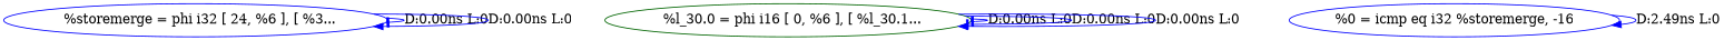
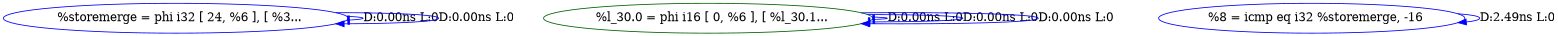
  digraph {
    node [color=blue]
    edge [color=blue arrowhead=tee]
    n1 [label="  %storemerge = phi i32 [ 24, %6 ], [ %3..."]
    n2 [label="  %l_30.0 = phi i16 [ 0, %6 ], [ %l_30.1..." color=darkgreen]
-   n3 [label="%0 = icmp eq i32 %storemerge, -16"]
+   n3 [label="  %8 = icmp eq i32 %storemerge, -16"]
    n1 -> n1 [label="D:0.00ns L:0"]
    n1 -> n1 [label="D:0.00ns L:0" arrowhead=normal]
    n2 -> n2 [label="D:0.00ns L:0"]
    n2 -> n2 [label="D:0.00ns L:0"]
    n2 -> n2 [label="D:0.00ns L:0" arrowhead=normal]
    n3 -> n3 [label="D:2.49ns L:0" arrowhead=normal]
  }
